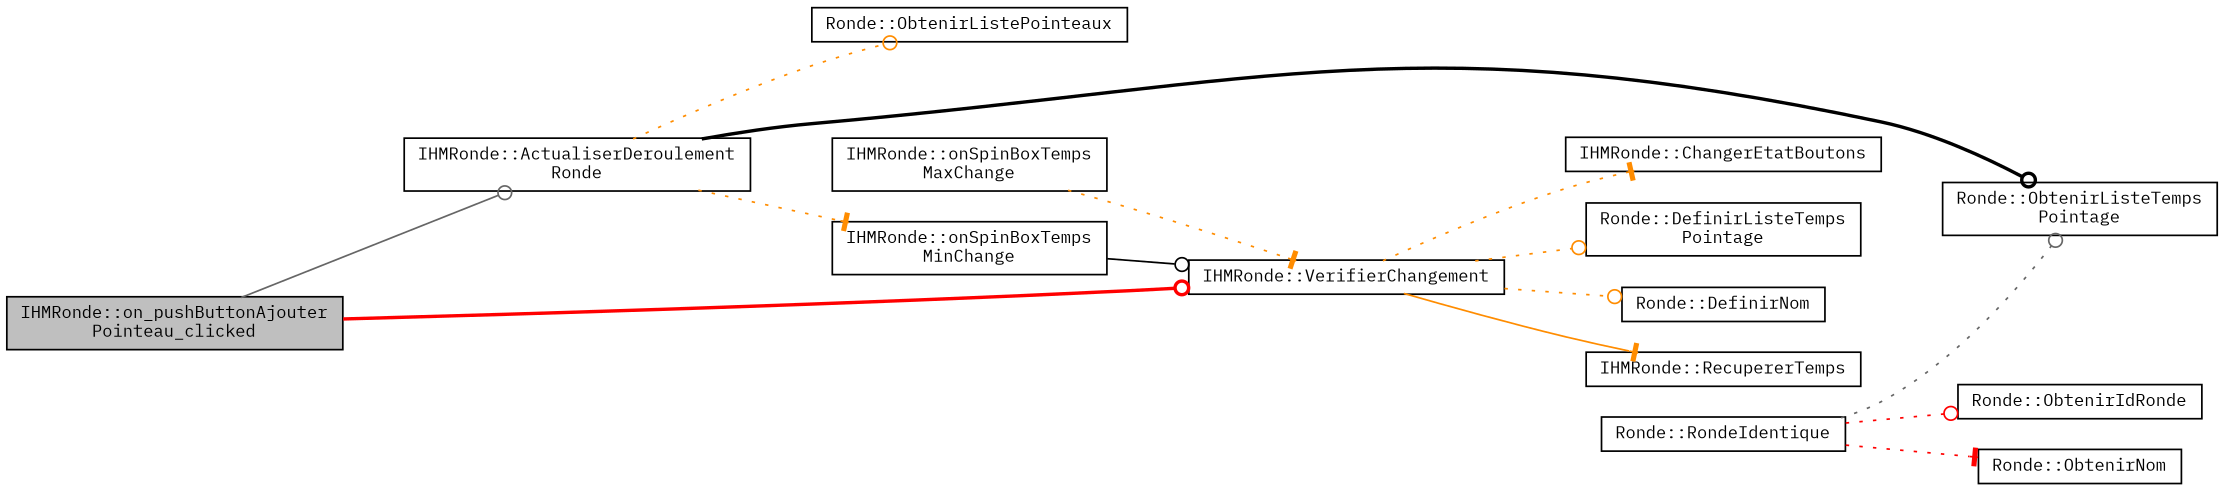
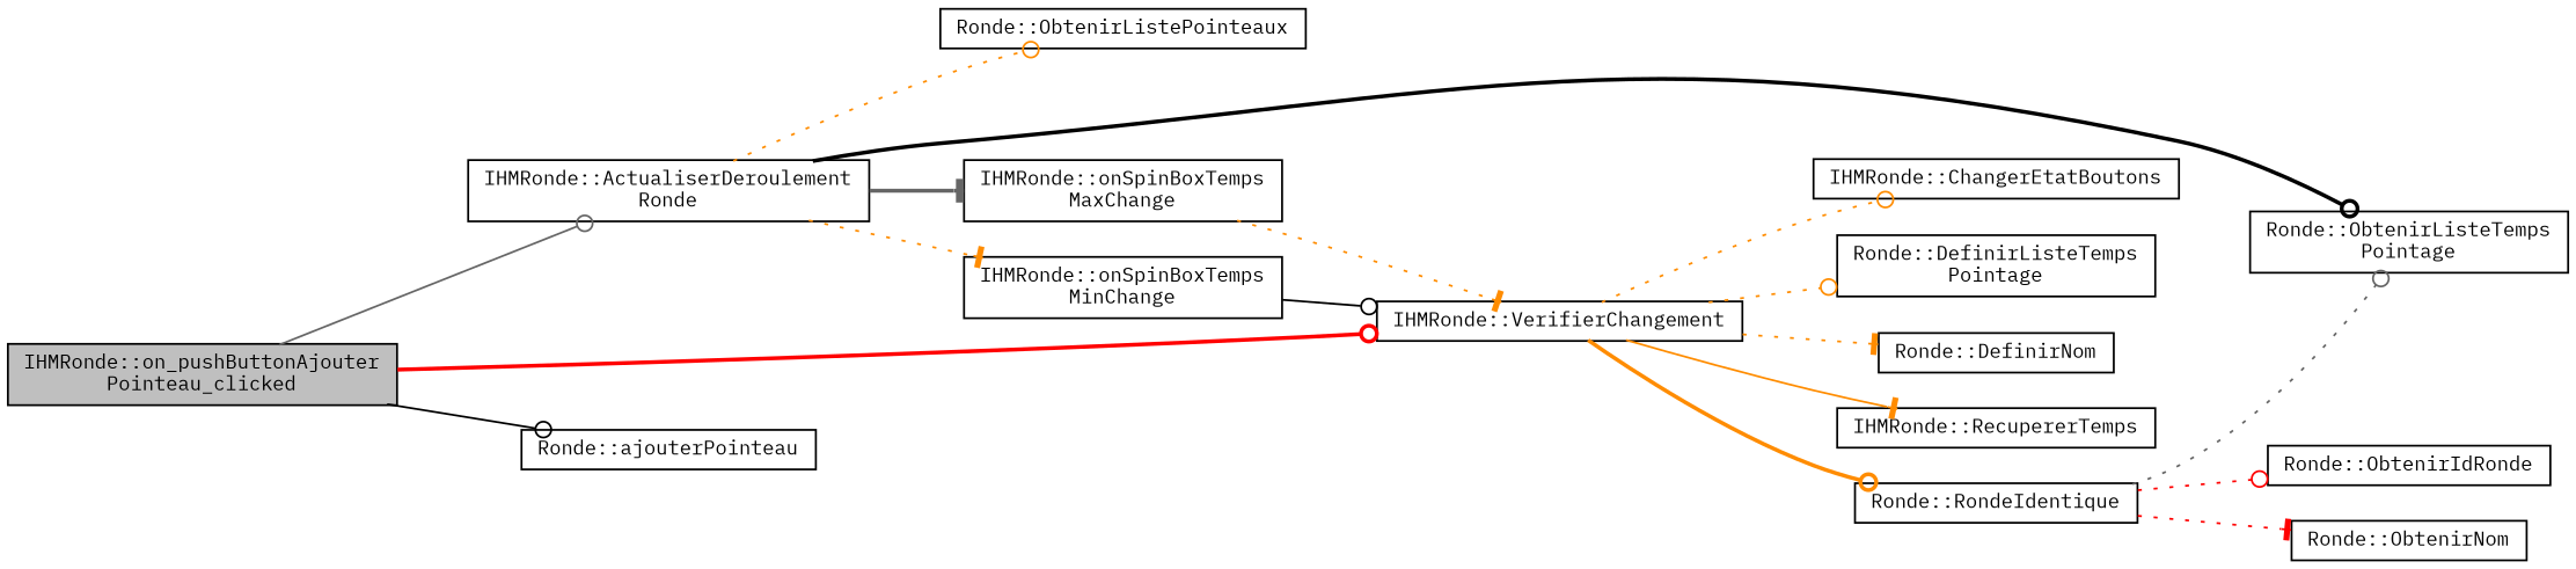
  digraph {
    fontname="IBM Plex Mono"
    rankdir=LR
    node [color=black fillcolor=white fontname="IBM Plex Mono" fontsize=10 shape=record style=filled]
    edge [arrowhead=odot color=darkorange fontname="IBM Plex Mono" fontsize=10 labelfontname=Helvetica labelfontsize=10 style=dotted]
    n1 [fillcolor=grey75 fontcolor=black height=0.2 label="IHMRonde::on_pushButtonAjouter\lPointeau_clicked" width=0.4]
    n2 [height=0.2 label="IHMRonde::ActualiserDeroulement\lRonde" width=0.4]
    n3 [height=0.2 label="IHMRonde::VerifierChangement" width=0.4]
+   n4 [height=0.2 label="Ronde::ajouterPointeau" width=0.4]
    n5 [height=0.2 label="Ronde::ObtenirListePointeaux" width=0.4]
    n6 [height=0.2 label="Ronde::ObtenirListeTemps\lPointage" width=0.4]
    n7 [height=0.2 label="IHMRonde::onSpinBoxTemps\lMaxChange" width=0.4]
    n8 [height=0.2 label="IHMRonde::onSpinBoxTemps\lMinChange" width=0.4]
    n9 [height=0.2 label="IHMRonde::ChangerEtatBoutons" width=0.4]
    n10 [height=0.2 label="Ronde::DefinirListeTemps\lPointage" width=0.4]
    n11 [height=0.2 label="Ronde::DefinirNom" width=0.4]
    n12 [height=0.2 label="IHMRonde::RecupererTemps" width=0.4]
    n13 [height=0.2 label="Ronde::RondeIdentique" width=0.4]
    n14 [height=0.2 label="Ronde::ObtenirIdRonde" width=0.4]
    n15 [height=0.2 label="Ronde::ObtenirNom" width=0.4]
    n1 -> n2 [color=gray40 style=solid]
    n1 -> n3 [color=red style=bold]
+   n1 -> n4 [color=black style=solid]
    n2 -> n5
    n2 -> n6 [color=black style=bold]
+   n2 -> n7 [arrowhead=tee color=gray40 style=bold]
    n2 -> n8 [arrowhead=tee]
-   n3 -> n9 [arrowhead=tee]
+   n3 -> n9
    n3 -> n10
-   n3 -> n11
+   n3 -> n11 [arrowhead=tee]
    n3 -> n12 [arrowhead=tee style=solid]
+   n3 -> n13 [style=bold]
    n7 -> n3 [arrowhead=tee]
    n8 -> n3 [color=black style=solid]
    n13 -> n6 [color=gray40]
    n13 -> n14 [color=red]
    n13 -> n15 [arrowhead=tee color=red]
  }
